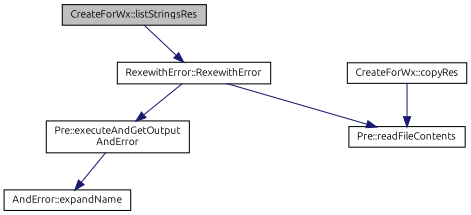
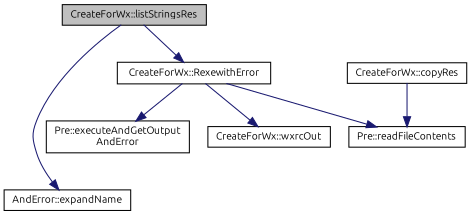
  digraph {
    fontname=Ubuntu
    rankdir=TB
    node [color=black fillcolor=white fontname=Ubuntu fontsize=10 shape=record style=filled]
    edge [color=midnightblue fontname=Ubuntu fontsize=10 labelfontname=Helvetica labelfontsize=10 style=solid]
    n1 [fillcolor=grey75 fontcolor=black height=0.2 label="CreateForWx::listStringsRes" width=0.4]
    n2 [height=0.2 label="AndError::expandName" width=0.4]
-   n3 [height=0.2 label="RexewithError::RexewithError" width=0.4]
+   n3 [height=0.2 label="CreateForWx::RexewithError" width=0.4]
    n4 [height=0.2 label="Pre::executeAndGetOutput\lAndError" width=0.4]
    n5 [height=0.2 label="Pre::readFileContents" width=0.4]
+   n6 [height=0.2 label="CreateForWx::wxrcOut" width=0.4]
    n7 [height=0.2 label="CreateForWx::copyRes" width=0.4]
-   n4 -> n2
+   n1 -> n2
    n1 -> n3
    n3 -> n4
    n3 -> n5
+   n3 -> n6
    n7 -> n5
  }
